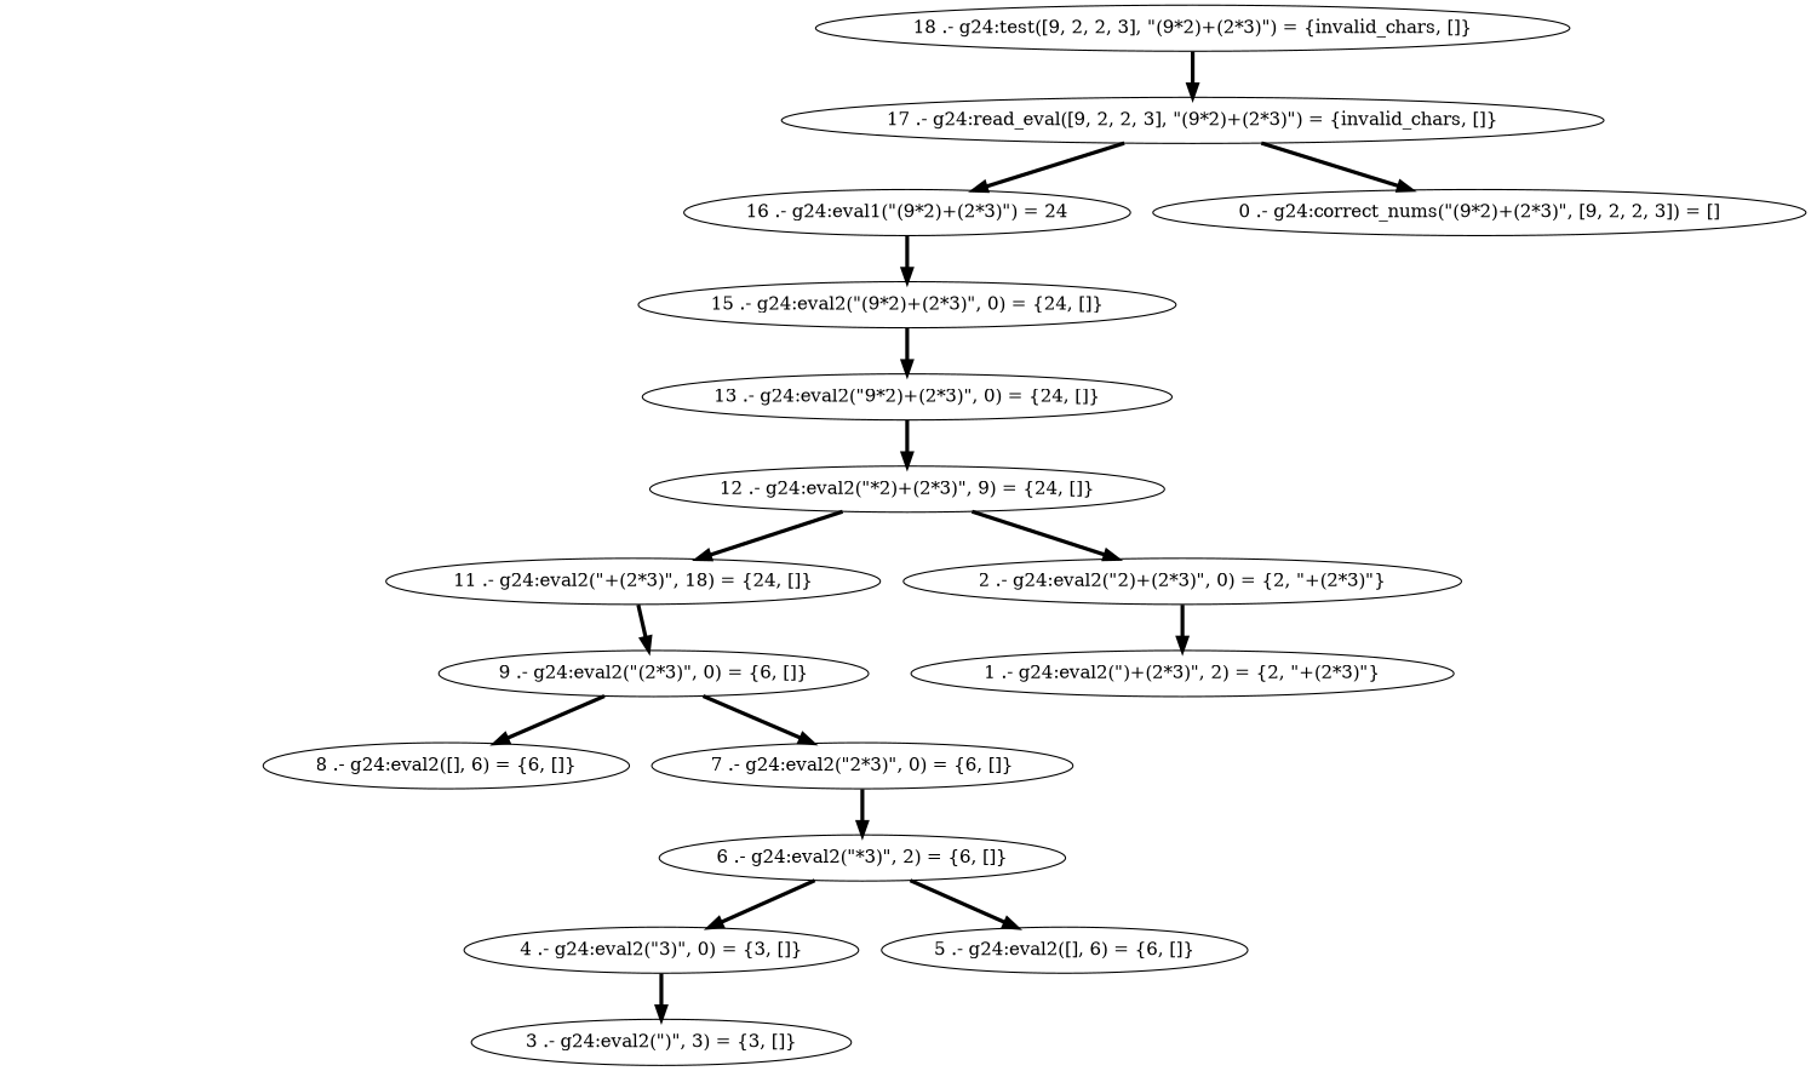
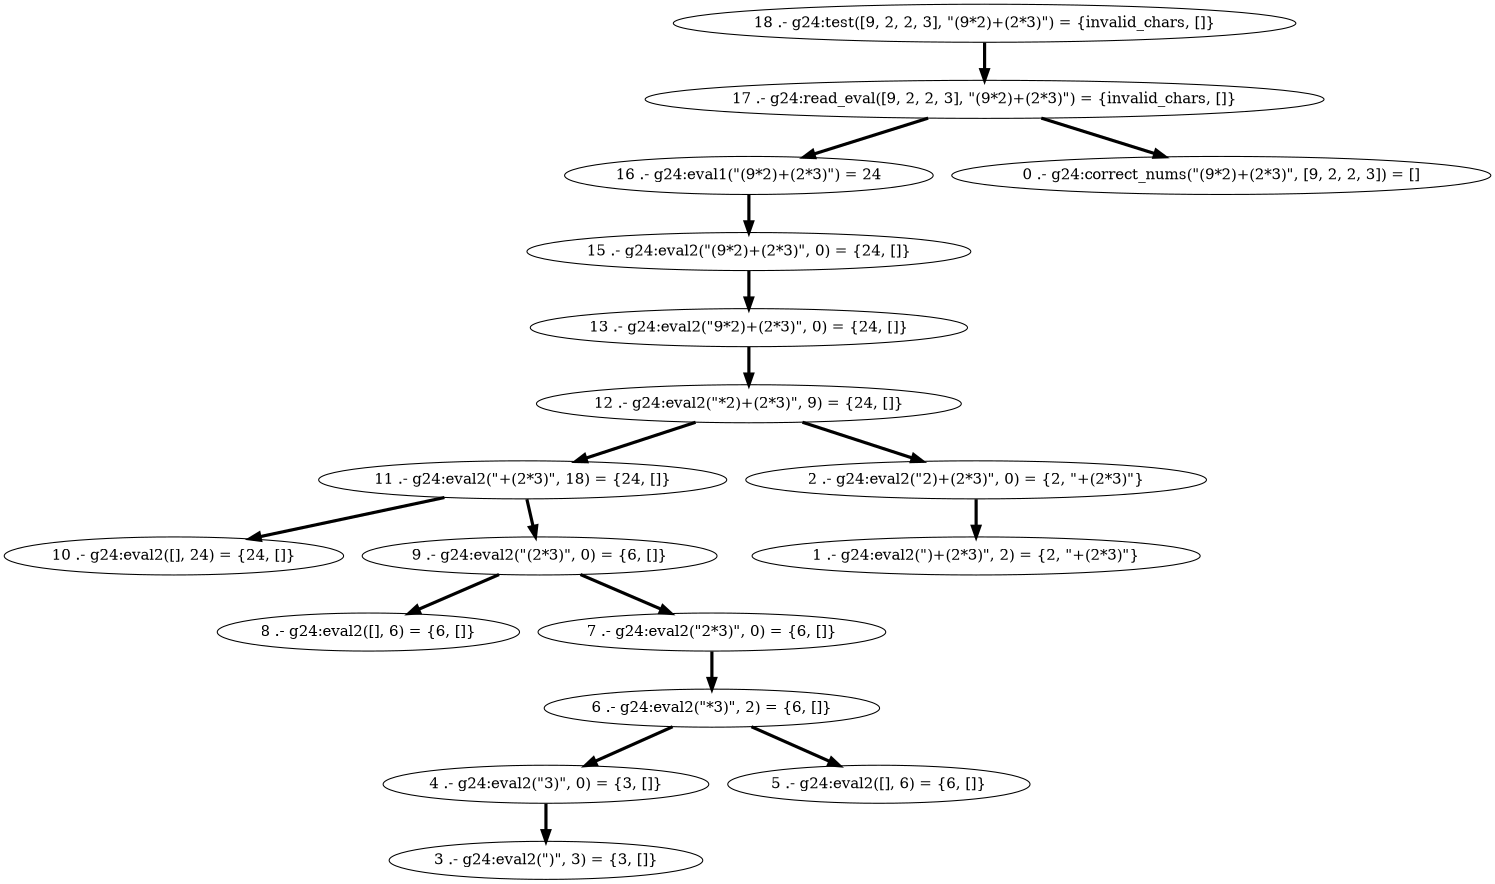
  digraph {
    node [shape=ellipse]
    edge [color=black penwidth=3]
    n1 [label="15 .- g24:eval2(\"(9*2)+(2*3)\", 0) = {24, []}"]
    n2 [label="13 .- g24:eval2(\"9*2)+(2*3)\", 0) = {24, []}"]
    n3 [label="12 .- g24:eval2(\"*2)+(2*3)\", 9) = {24, []}"]
    n4 [label="11 .- g24:eval2(\"+(2*3)\", 18) = {24, []}"]
    n5 [label="2 .- g24:eval2(\"2)+(2*3)\", 0) = {2, \"+(2*3)\"}"]
    n6 [label="8 .- g24:eval2([], 6) = {6, []}"]
+   n7 [label="10 .- g24:eval2([], 24) = {24, []}"]
    n8 [label="9 .- g24:eval2(\"(2*3)\", 0) = {6, []}"]
    n9 [label="7 .- g24:eval2(\"2*3)\", 0) = {6, []}"]
    n10 [label="1 .- g24:eval2(\")+(2*3)\", 2) = {2, \"+(2*3)\"}"]
    n11 [label="16 .- g24:eval1(\"(9*2)+(2*3)\") = 24"]
    n12 [label="6 .- g24:eval2(\"*3)\", 2) = {6, []}"]
    n13 [label="4 .- g24:eval2(\"3)\", 0) = {3, []}"]
    n14 [label="5 .- g24:eval2([], 6) = {6, []}"]
    n15 [label="3 .- g24:eval2(\")\", 3) = {3, []}"]
    n16 [label="18 .- g24:test([9, 2, 2, 3], \"(9*2)+(2*3)\") = {invalid_chars, []}"]
    n17 [label="17 .- g24:read_eval([9, 2, 2, 3], \"(9*2)+(2*3)\") = {invalid_chars, []}"]
    n18 [label="0 .- g24:correct_nums(\"(9*2)+(2*3)\", [9, 2, 2, 3]) = []"]
    n1 -> n2
    n2 -> n3
    n3 -> n4
    n3 -> n5
+   n4 -> n7
    n4 -> n8
    n5 -> n10
    n8 -> n6
    n8 -> n9
    n9 -> n12
    n11 -> n1
    n12 -> n13
    n12 -> n14
    n13 -> n15
    n16 -> n17
    n17 -> n11
    n17 -> n18
  }
